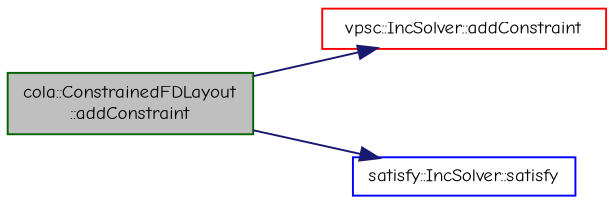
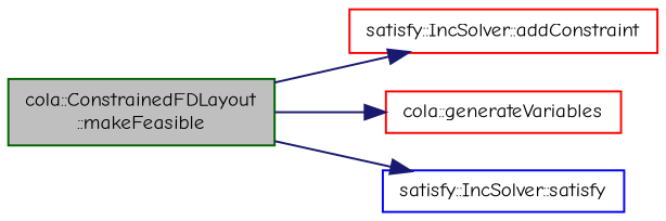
  digraph {
    fontname="Comic Neue"
    rankdir=LR
    node [color=red fillcolor=white fontname="Comic Neue" fontsize=10 shape=record style=filled]
    edge [color=midnightblue fontname="Comic Neue" fontsize=10 labelfontname=Helvetica labelfontsize=10 style=solid]
-   n1 [color=darkgreen fillcolor=grey75 fontcolor=black height=0.2 label="cola::ConstrainedFDLayout\l::addConstraint" width=0.4]
-   n2 [height=0.2 label="vpsc::IncSolver::addConstraint" width=0.4]
+   n1 [color=darkgreen fillcolor=grey75 fontcolor=black height=0.2 label="cola::ConstrainedFDLayout\l::makeFeasible" width=0.4]
+   n2 [height=0.2 label="satisfy::IncSolver::addConstraint" width=0.4]
+   n3 [height=0.2 label="cola::generateVariables" width=0.4]
    n4 [color=blue height=0.2 label="satisfy::IncSolver::satisfy" width=0.4]
    n1 -> n2
+   n1 -> n3
    n1 -> n4
  }
